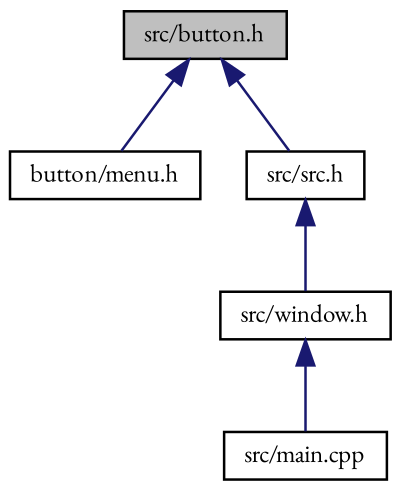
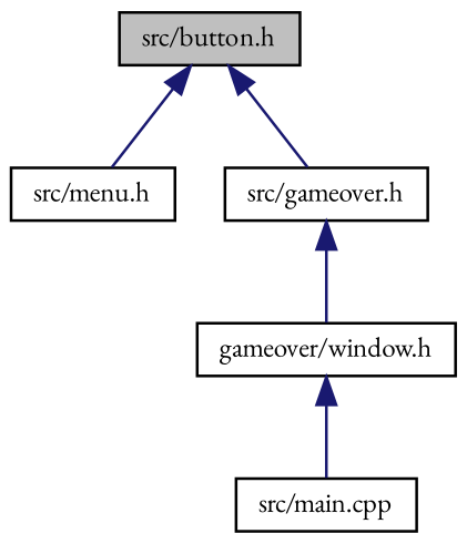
  digraph {
    fontname="EB Garamond"
    node [color=black fillcolor=white fontname="EB Garamond" fontsize=10 shape=record style=filled]
    edge [color=midnightblue dir=back fontname="EB Garamond" fontsize=10 labelfontname=Helvetica labelfontsize=10 style=solid]
    n1 [fillcolor=grey75 fontcolor=black height=0.2 label="src/button.h" width=0.4]
-   n2 [height=0.2 label="button/menu.h" width=0.4]
-   n3 [height=0.2 label="src/src.h" width=0.4]
-   n4 [height=0.2 label="src/window.h" width=0.4]
+   n2 [height=0.2 label="src/menu.h" width=0.4]
+   n3 [height=0.2 label="src/gameover.h" width=0.4]
+   n4 [height=0.2 label="gameover/window.h" width=0.4]
    n5 [height=0.2 label="src/main.cpp" width=0.4]
    n1 -> n2
    n1 -> n3
    n3 -> n4
    n4 -> n5
  }
